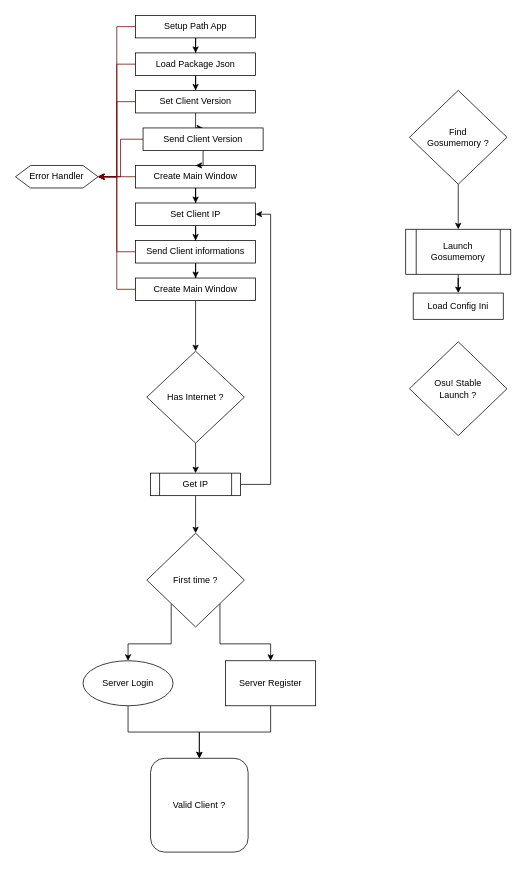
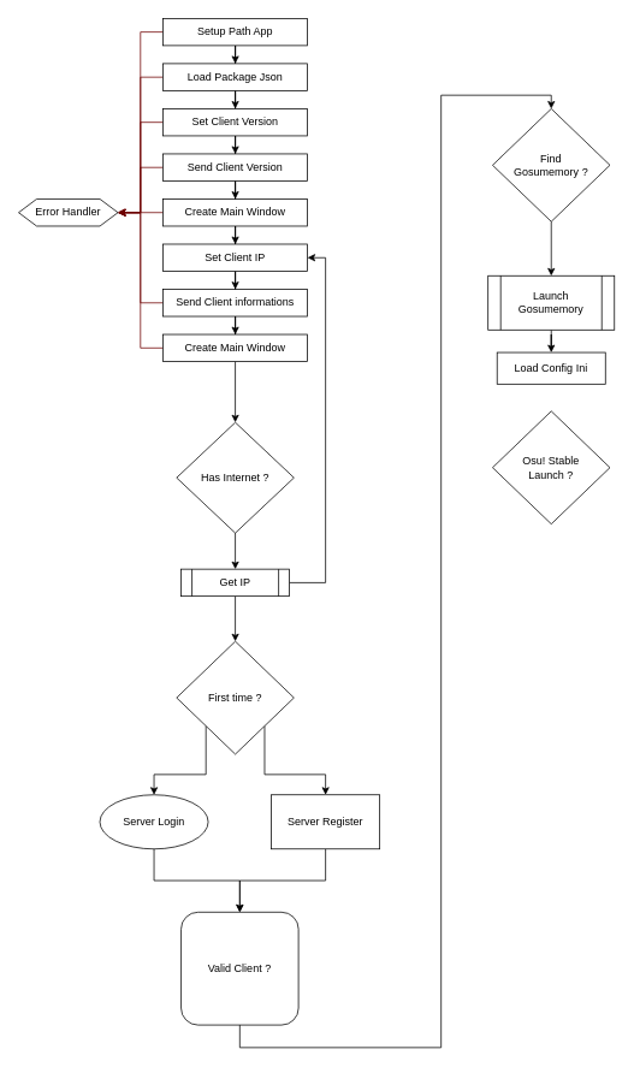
  <mxCell id="0" />
  <mxCell id="1" parent="0" />
  <mxCell id="2" style="edgeStyle=orthogonalEdgeStyle;rounded=0;orthogonalLoop=1;jettySize=auto;html=1;entryX=0.5;entryY=0;entryDx=0;entryDy=0;fillColor=none;" edge="1" parent="1" source="4" target="7"><mxGeometry relative="1" as="geometry" /></mxCell>
  <mxCell id="3" style="edgeStyle=orthogonalEdgeStyle;rounded=0;orthogonalLoop=1;jettySize=auto;html=1;entryX=1;entryY=0.5;entryDx=0;entryDy=0;fillColor=#a20025;strokeColor=#6F0000;" edge="1" parent="1" source="4" target="14"><mxGeometry relative="1" as="geometry" /></mxCell>
  <mxCell id="4" value="Setup Path App" style="rounded=0;whiteSpace=wrap;html=1;" vertex="1" parent="1"><mxGeometry x="180" y="20" width="160" height="30" as="geometry" /></mxCell>
  <mxCell id="5" style="edgeStyle=orthogonalEdgeStyle;rounded=0;orthogonalLoop=1;jettySize=auto;html=1;entryX=0.5;entryY=0;entryDx=0;entryDy=0;fillColor=none;" edge="1" parent="1" source="7" target="10"><mxGeometry relative="1" as="geometry" /></mxCell>
  <mxCell id="6" style="edgeStyle=orthogonalEdgeStyle;rounded=0;orthogonalLoop=1;jettySize=auto;html=1;entryX=1;entryY=0.5;entryDx=0;entryDy=0;fillColor=#a20025;strokeColor=#6F0000;" edge="1" parent="1" source="7" target="14"><mxGeometry relative="1" as="geometry" /></mxCell>
  <mxCell id="7" value="Load Package Json" style="rounded=0;whiteSpace=wrap;html=1;" vertex="1" parent="1"><mxGeometry x="180" y="70" width="160" height="30" as="geometry" /></mxCell>
  <mxCell id="8" style="edgeStyle=orthogonalEdgeStyle;rounded=0;orthogonalLoop=1;jettySize=auto;html=1;exitX=0;exitY=0.5;exitDx=0;exitDy=0;entryX=1;entryY=0.5;entryDx=0;entryDy=0;fillColor=#a20025;strokeColor=#6F0000;" edge="1" parent="1" source="10" target="14"><mxGeometry relative="1" as="geometry" /></mxCell>
  <mxCell id="9" style="edgeStyle=orthogonalEdgeStyle;rounded=0;orthogonalLoop=1;jettySize=auto;html=1;entryX=0.5;entryY=0;entryDx=0;entryDy=0;" edge="1" parent="1" source="10" target="20"><mxGeometry relative="1" as="geometry" /></mxCell>
  <mxCell id="10" value="Set Client Version" style="rounded=0;whiteSpace=wrap;html=1;" vertex="1" parent="1"><mxGeometry x="180" y="120" width="160" height="30" as="geometry" /></mxCell>
  <mxCell id="11" style="edgeStyle=orthogonalEdgeStyle;rounded=0;orthogonalLoop=1;jettySize=auto;html=1;entryX=1;entryY=0.5;entryDx=0;entryDy=0;fillColor=#a20025;strokeColor=#6F0000;" edge="1" parent="1" source="13" target="14"><mxGeometry relative="1" as="geometry" /></mxCell>
  <mxCell id="12" style="edgeStyle=orthogonalEdgeStyle;rounded=0;orthogonalLoop=1;jettySize=auto;html=1;entryX=0.5;entryY=0;entryDx=0;entryDy=0;" edge="1" parent="1" source="13" target="45"><mxGeometry relative="1" as="geometry" /></mxCell>
  <mxCell id="13" value="Create Main Window" style="rounded=0;whiteSpace=wrap;html=1;" vertex="1" parent="1"><mxGeometry x="180" y="220" width="160" height="30" as="geometry" /></mxCell>
  <mxCell id="14" value="Error Handler" style="shape=hexagon;perimeter=hexagonPerimeter2;whiteSpace=wrap;html=1;fixedSize=1;" vertex="1" parent="1"><mxGeometry x="20" y="220" width="110" height="30" as="geometry" /></mxCell>
  <mxCell id="15" style="edgeStyle=orthogonalEdgeStyle;rounded=0;orthogonalLoop=1;jettySize=auto;html=1;entryX=1;entryY=0.5;entryDx=0;entryDy=0;fillColor=#a20025;strokeColor=#6F0000;" edge="1" parent="1" source="17" target="14"><mxGeometry relative="1" as="geometry" /></mxCell>
  <mxCell id="16" value="" style="edgeStyle=orthogonalEdgeStyle;rounded=0;orthogonalLoop=1;jettySize=auto;html=1;" edge="1" parent="1" source="17" target="25"><mxGeometry relative="1" as="geometry" /></mxCell>
  <mxCell id="17" value="Create Main Window" style="rounded=0;whiteSpace=wrap;html=1;" vertex="1" parent="1"><mxGeometry x="180" y="370" width="160" height="30" as="geometry" /></mxCell>
  <mxCell id="18" style="edgeStyle=orthogonalEdgeStyle;rounded=0;orthogonalLoop=1;jettySize=auto;html=1;entryX=0.5;entryY=0;entryDx=0;entryDy=0;" edge="1" parent="1" source="20" target="13"><mxGeometry relative="1" as="geometry" /></mxCell>
  <mxCell id="19" style="edgeStyle=orthogonalEdgeStyle;rounded=0;orthogonalLoop=1;jettySize=auto;html=1;entryX=1;entryY=0.5;entryDx=0;entryDy=0;fillColor=#a20025;strokeColor=#6F0000;" edge="1" parent="1" source="20" target="14"><mxGeometry relative="1" as="geometry" /></mxCell>
- <mxCell id="20" value="Send Client Version" style="rounded=0;whiteSpace=wrap;html=1;" vertex="1" parent="1"><mxGeometry x="190" y="170" width="160" height="30" as="geometry" /></mxCell>
+ <mxCell id="20" value="Send Client Version" style="rounded=0;whiteSpace=wrap;html=1;" vertex="1" parent="1"><mxGeometry x="180" y="170" width="160" height="30" as="geometry" /></mxCell>
  <mxCell id="21" style="edgeStyle=orthogonalEdgeStyle;rounded=0;orthogonalLoop=1;jettySize=auto;html=1;entryX=1;entryY=0.5;entryDx=0;entryDy=0;fillColor=#a20025;strokeColor=#6F0000;" edge="1" parent="1" source="23" target="14"><mxGeometry relative="1" as="geometry" /></mxCell>
  <mxCell id="22" value="" style="edgeStyle=orthogonalEdgeStyle;rounded=0;orthogonalLoop=1;jettySize=auto;html=1;" edge="1" parent="1" source="23" target="17"><mxGeometry relative="1" as="geometry" /></mxCell>
  <mxCell id="23" value="Send Client informations" style="rounded=0;whiteSpace=wrap;html=1;" vertex="1" parent="1"><mxGeometry x="180" y="320" width="160" height="30" as="geometry" /></mxCell>
  <mxCell id="24" value="" style="edgeStyle=orthogonalEdgeStyle;rounded=0;orthogonalLoop=1;jettySize=auto;html=1;" edge="1" parent="1" source="25" target="28"><mxGeometry relative="1" as="geometry" /></mxCell>
  <mxCell id="25" value="Has Internet ?" style="rhombus;whiteSpace=wrap;html=1;" vertex="1" parent="1"><mxGeometry x="195" y="467.5" width="130" height="122.5" as="geometry" /></mxCell>
  <mxCell id="26" value="" style="edgeStyle=orthogonalEdgeStyle;rounded=0;orthogonalLoop=1;jettySize=auto;html=1;" edge="1" parent="1" source="28" target="31"><mxGeometry relative="1" as="geometry" /></mxCell>
  <mxCell id="27" style="edgeStyle=orthogonalEdgeStyle;rounded=0;orthogonalLoop=1;jettySize=auto;html=1;entryX=1;entryY=0.5;entryDx=0;entryDy=0;" edge="1" parent="1" source="28" target="45"><mxGeometry relative="1" as="geometry"><Array as="points"><mxPoint x="360" y="645" /><mxPoint x="360" y="285" /></Array></mxGeometry></mxCell>
  <mxCell id="28" value="Get IP" style="shape=process;whiteSpace=wrap;html=1;backgroundOutline=1;" vertex="1" parent="1"><mxGeometry x="200" y="630" width="120" height="30" as="geometry" /></mxCell>
  <mxCell id="29" style="edgeStyle=orthogonalEdgeStyle;rounded=0;orthogonalLoop=1;jettySize=auto;html=1;exitX=0;exitY=1;exitDx=0;exitDy=0;" edge="1" parent="1" source="31" target="41"><mxGeometry relative="1" as="geometry" /></mxCell>
  <mxCell id="30" style="edgeStyle=orthogonalEdgeStyle;rounded=0;orthogonalLoop=1;jettySize=auto;html=1;exitX=1;exitY=1;exitDx=0;exitDy=0;entryX=0.5;entryY=0;entryDx=0;entryDy=0;" edge="1" parent="1" source="31" target="43"><mxGeometry relative="1" as="geometry" /></mxCell>
  <mxCell id="31" value="First time ?" style="rhombus;whiteSpace=wrap;html=1;" vertex="1" parent="1"><mxGeometry x="195" y="710" width="130" height="125" as="geometry" /></mxCell>
+ <mxCell id="32" style="edgeStyle=orthogonalEdgeStyle;rounded=0;orthogonalLoop=1;jettySize=auto;html=1;entryX=0.5;entryY=0;entryDx=0;entryDy=0;" edge="1" parent="1" source="33" target="35"><mxGeometry relative="1" as="geometry"><Array as="points"><mxPoint x="265" y="1160" /><mxPoint x="488" y="1160" /><mxPoint x="488" y="105" /><mxPoint x="610" y="105" /></Array></mxGeometry></mxCell>
  <mxCell id="33" value="Valid Client ?" style="whiteSpace=wrap;html=1;rounded=1;" vertex="1" parent="1"><mxGeometry x="200" y="1010" width="130" height="125" as="geometry" /></mxCell>
  <mxCell id="34" value="" style="edgeStyle=orthogonalEdgeStyle;rounded=0;orthogonalLoop=1;jettySize=auto;html=1;" edge="1" parent="1" source="35" target="37"><mxGeometry relative="1" as="geometry" /></mxCell>
  <mxCell id="35" value="Find &lt;br&gt;Gosumemory ?" style="rhombus;whiteSpace=wrap;html=1;" vertex="1" parent="1"><mxGeometry x="545" y="120" width="130" height="125" as="geometry" /></mxCell>
  <mxCell id="36" value="" style="edgeStyle=orthogonalEdgeStyle;rounded=0;orthogonalLoop=1;jettySize=auto;html=1;" edge="1" parent="1" source="37" target="39"><mxGeometry relative="1" as="geometry" /></mxCell>
  <mxCell id="37" value="Launch Gosumemory" style="shape=process;whiteSpace=wrap;html=1;backgroundOutline=1;" vertex="1" parent="1"><mxGeometry x="540" y="305" width="140" height="60" as="geometry" /></mxCell>
  <mxCell id="38" value="Osu! Stable &lt;br&gt;Launch ?" style="rhombus;whiteSpace=wrap;html=1;" vertex="1" parent="1"><mxGeometry x="545" y="455" width="130" height="125" as="geometry" /></mxCell>
  <mxCell id="39" value="Load Config Ini" style="rounded=0;whiteSpace=wrap;html=1;" vertex="1" parent="1"><mxGeometry x="550" y="390" width="120" height="35" as="geometry" /></mxCell>
  <mxCell id="40" style="edgeStyle=orthogonalEdgeStyle;rounded=0;orthogonalLoop=1;jettySize=auto;html=1;entryX=0.5;entryY=0;entryDx=0;entryDy=0;" edge="1" parent="1" source="41" target="33"><mxGeometry relative="1" as="geometry" /></mxCell>
  <mxCell id="41" value="Server Login" style="ellipse;whiteSpace=wrap;html=1;" vertex="1" parent="1"><mxGeometry x="110" y="880" width="120" height="60" as="geometry" /></mxCell>
  <mxCell id="42" style="edgeStyle=orthogonalEdgeStyle;rounded=0;orthogonalLoop=1;jettySize=auto;html=1;entryX=0.5;entryY=0;entryDx=0;entryDy=0;" edge="1" parent="1" source="43" target="33"><mxGeometry relative="1" as="geometry" /></mxCell>
  <mxCell id="43" value="Server Register" style="rounded=0;whiteSpace=wrap;html=1;" vertex="1" parent="1"><mxGeometry x="300" y="880" width="120" height="60" as="geometry" /></mxCell>
  <mxCell id="44" value="" style="edgeStyle=orthogonalEdgeStyle;rounded=0;orthogonalLoop=1;jettySize=auto;html=1;" edge="1" parent="1" source="45" target="23"><mxGeometry relative="1" as="geometry" /></mxCell>
  <mxCell id="45" value="Set Client IP" style="rounded=0;whiteSpace=wrap;html=1;" vertex="1" parent="1"><mxGeometry x="180" y="270" width="160" height="30" as="geometry" /></mxCell>
